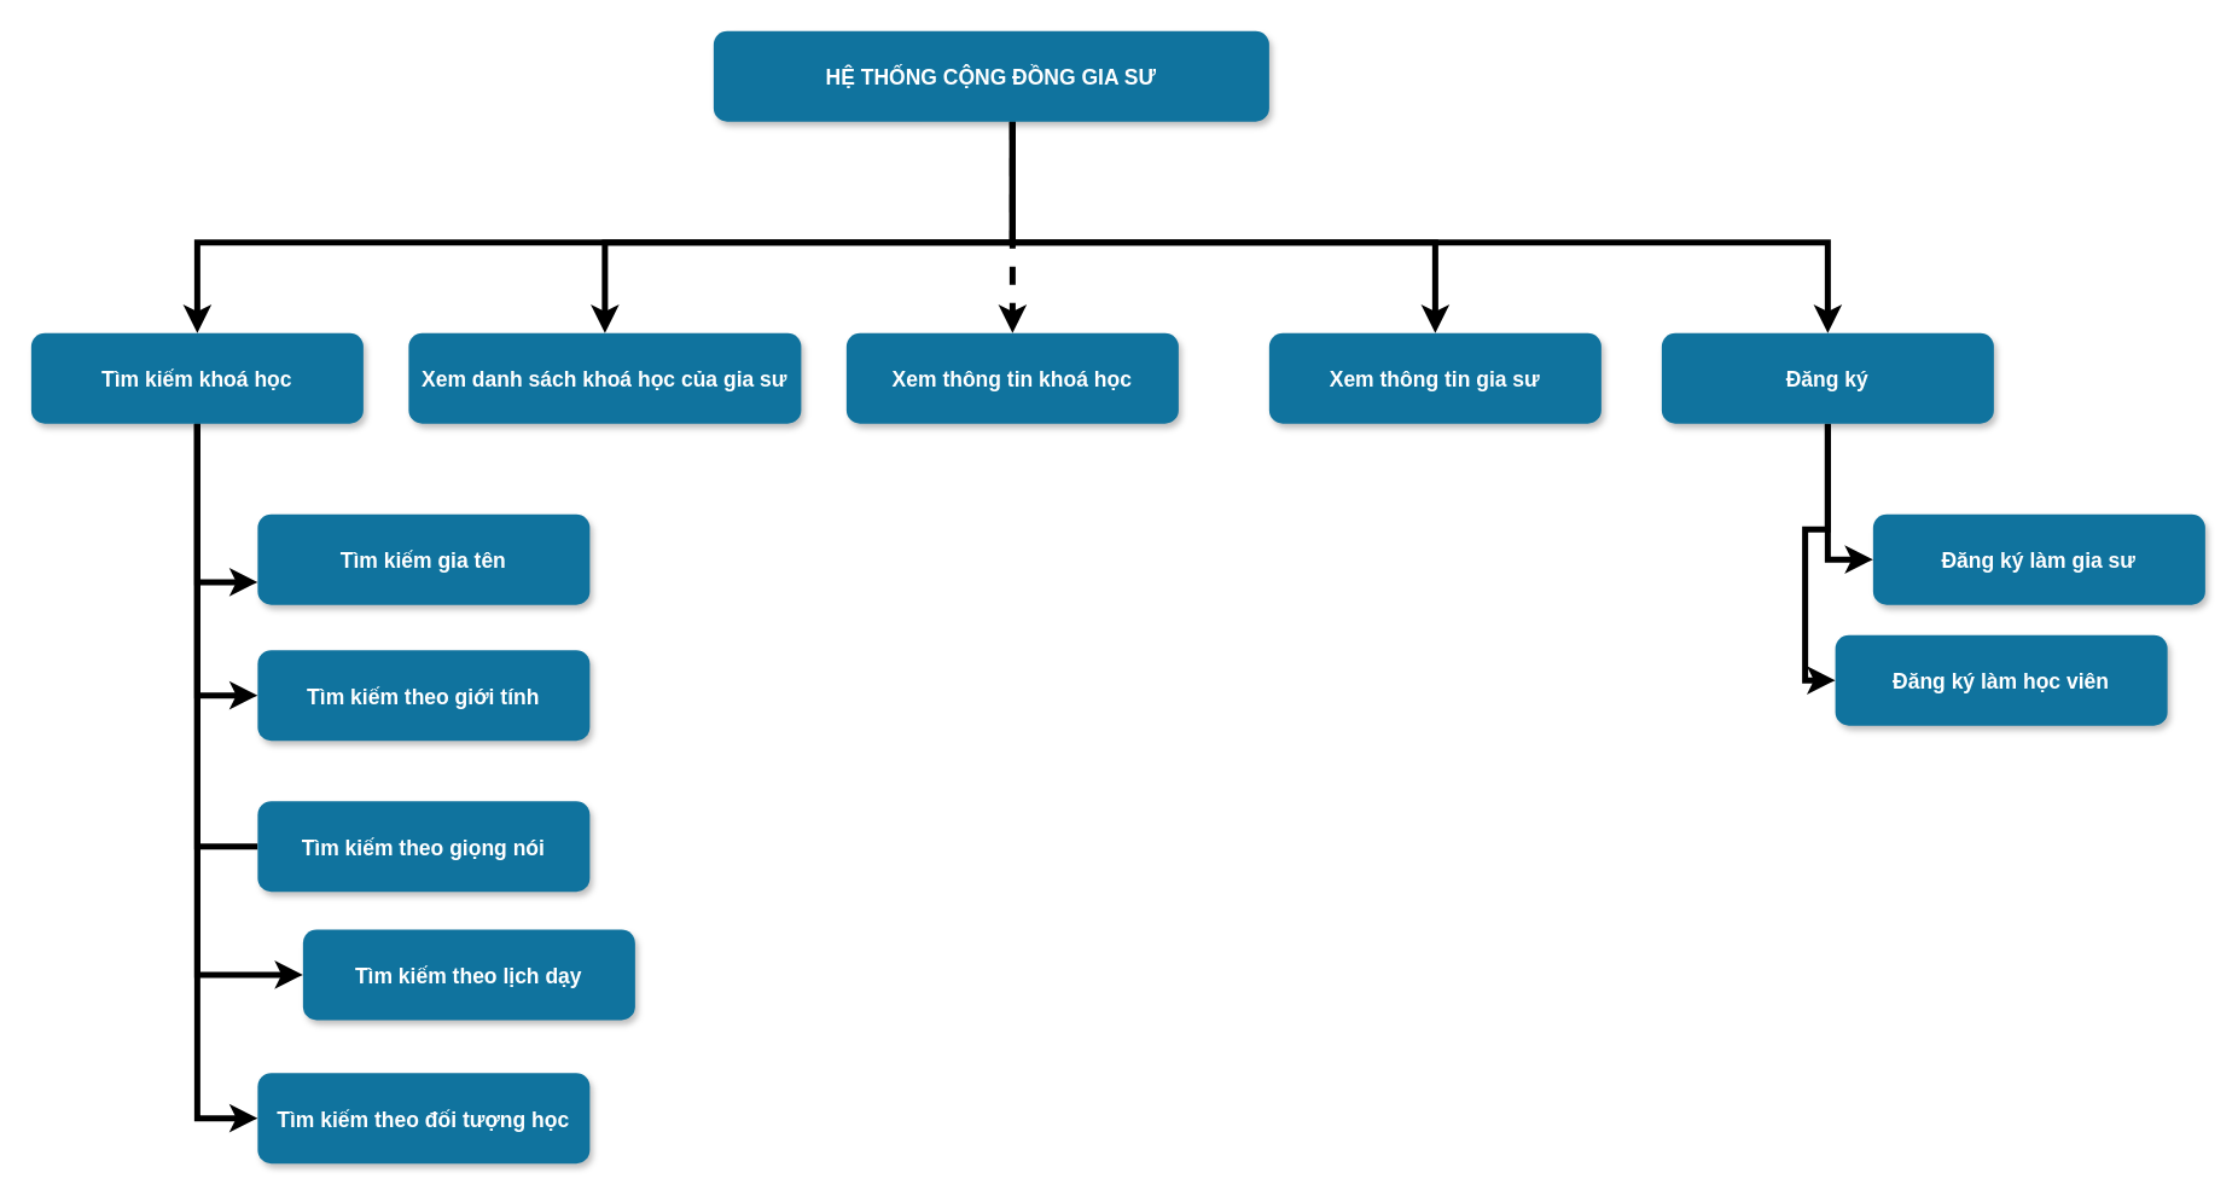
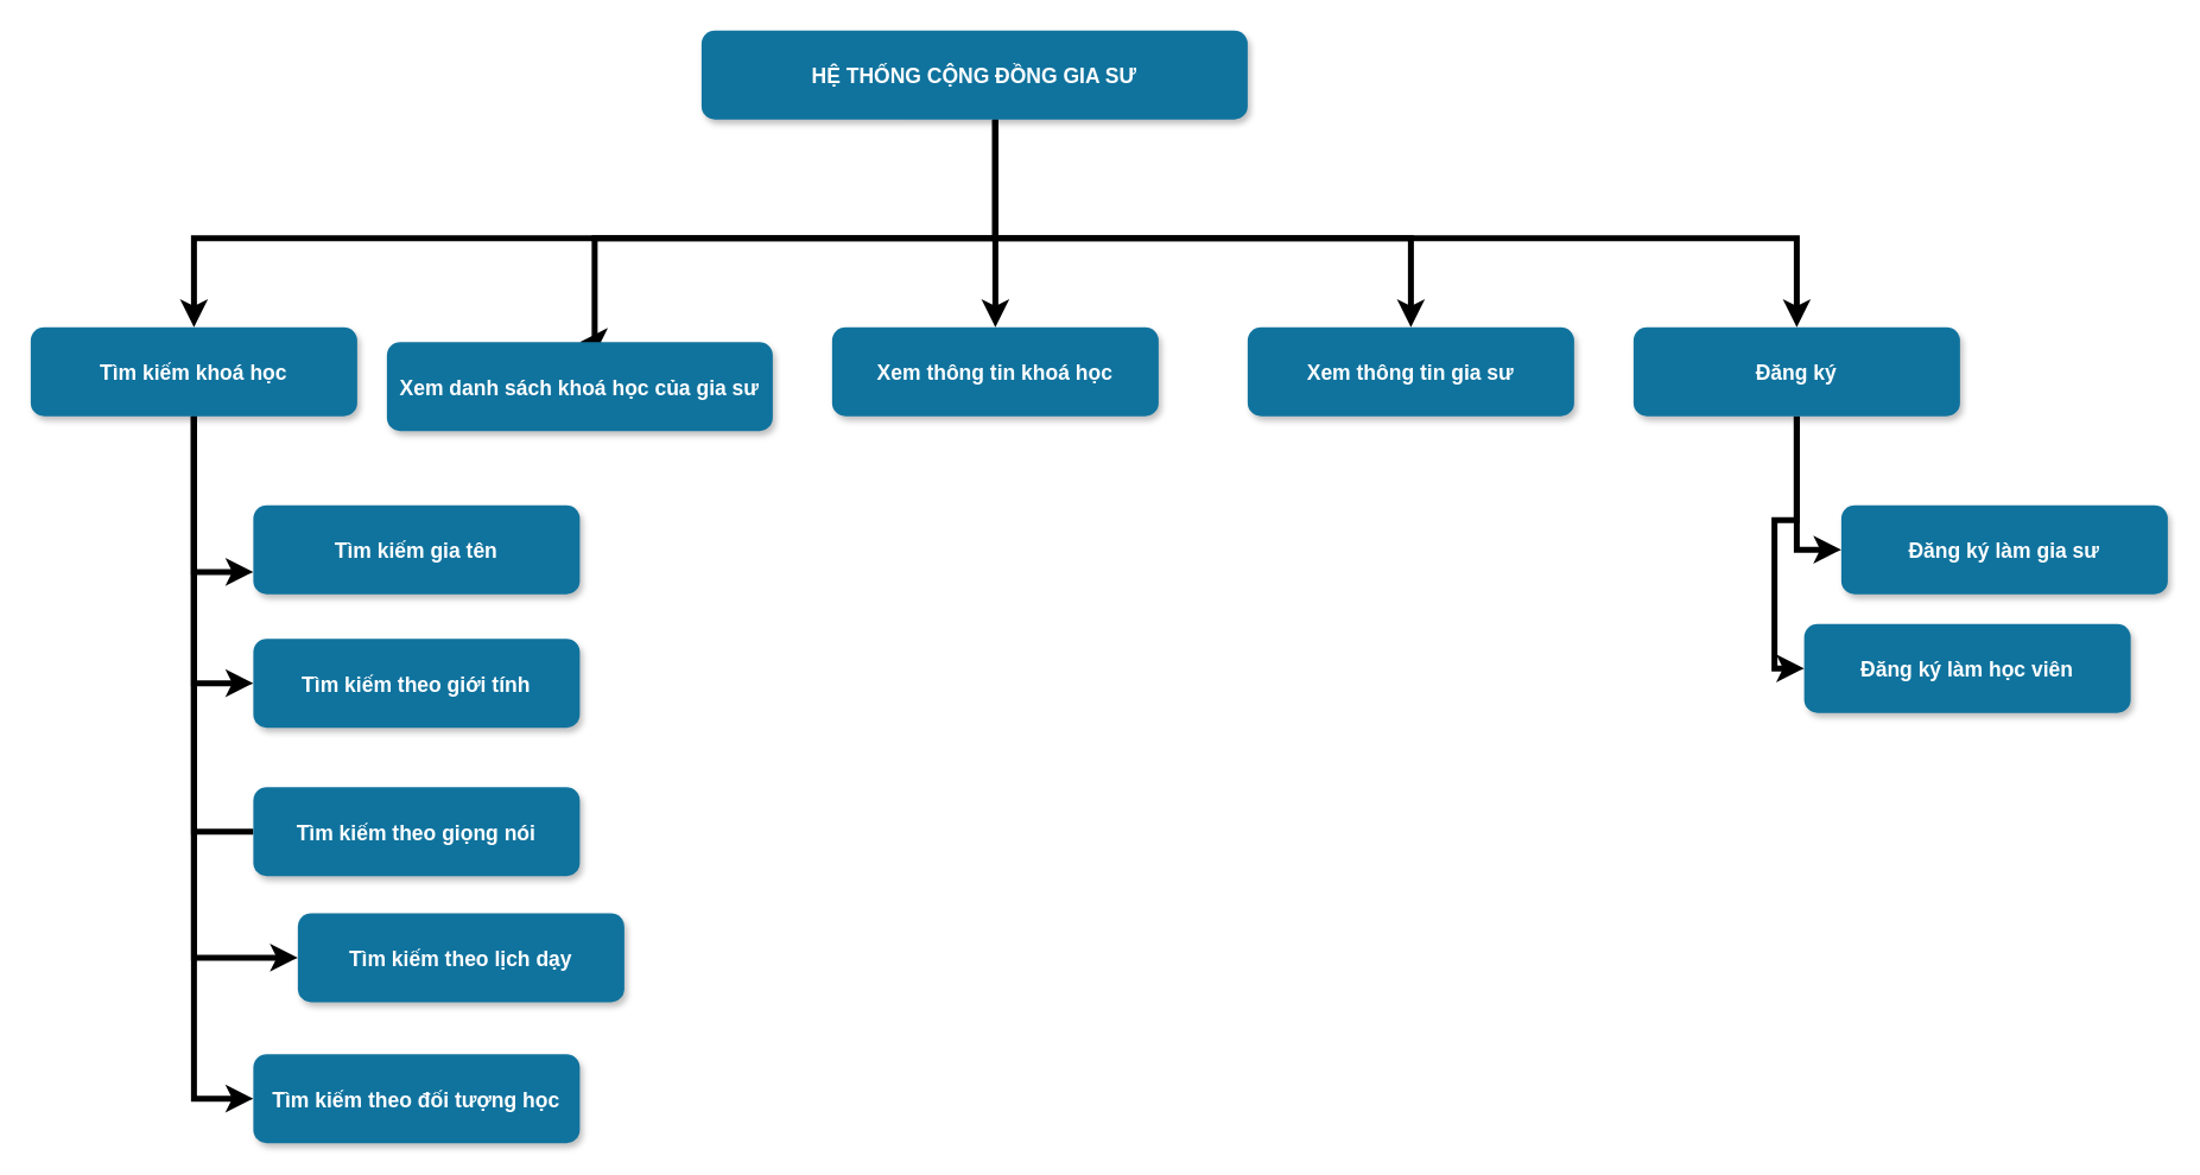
  <mxCell id="0" />
  <mxCell id="1" parent="0" />
  <mxCell id="2" style="edgeStyle=orthogonalEdgeStyle;rounded=0;orthogonalLoop=1;jettySize=auto;html=1;strokeWidth=4;" parent="1" source="7" target="14" edge="1"><mxGeometry relative="1" as="geometry"><Array as="points"><mxPoint x="670" y="160" /><mxPoint x="130" y="160" /></Array></mxGeometry></mxCell>
- <mxCell id="3" style="edgeStyle=orthogonalEdgeStyle;rounded=0;orthogonalLoop=1;jettySize=auto;html=1;strokeWidth=4;dashed=1;" parent="1" source="7" target="15" edge="1"><mxGeometry relative="1" as="geometry"><Array as="points"><mxPoint x="670" y="100" /><mxPoint x="670" y="100" /></Array></mxGeometry></mxCell>
+ <mxCell id="3" style="edgeStyle=orthogonalEdgeStyle;rounded=0;orthogonalLoop=1;jettySize=auto;html=1;strokeWidth=4;" parent="1" source="7" target="15" edge="1"><mxGeometry relative="1" as="geometry"><Array as="points"><mxPoint x="670" y="100" /><mxPoint x="670" y="100" /></Array></mxGeometry></mxCell>
  <mxCell id="4" style="edgeStyle=orthogonalEdgeStyle;rounded=0;orthogonalLoop=1;jettySize=auto;html=1;strokeColor=#000000;strokeWidth=4;" parent="1" source="7" target="16" edge="1"><mxGeometry relative="1" as="geometry"><Array as="points"><mxPoint x="670" y="160" /><mxPoint x="950" y="160" /></Array></mxGeometry></mxCell>
  <mxCell id="5" style="edgeStyle=orthogonalEdgeStyle;rounded=0;orthogonalLoop=1;jettySize=auto;html=1;entryX=0.5;entryY=0;entryDx=0;entryDy=0;strokeColor=#000000;strokeWidth=4;" parent="1" source="7" target="8" edge="1"><mxGeometry relative="1" as="geometry"><Array as="points"><mxPoint x="670" y="160" /><mxPoint x="400" y="160" /></Array></mxGeometry></mxCell>
  <mxCell id="6" style="edgeStyle=orthogonalEdgeStyle;rounded=0;orthogonalLoop=1;jettySize=auto;html=1;strokeWidth=4;" edge="1" parent="1" source="7" target="24"><mxGeometry relative="1" as="geometry"><Array as="points"><mxPoint x="670" y="160" /><mxPoint x="1210" y="160" /></Array></mxGeometry></mxCell>
  <mxCell id="7" value="HỆ THỐNG CỘNG ĐỒNG GIA SƯ" style="rounded=1;fillColor=#10739E;strokeColor=none;shadow=1;gradientColor=none;fontStyle=1;fontColor=#FFFFFF;fontSize=14;" parent="1" vertex="1"><mxGeometry x="472" y="20" width="368" height="60" as="geometry" /></mxCell>
- <mxCell id="8" value="Xem danh sách khoá học của gia sư" style="rounded=1;fillColor=#10739E;strokeColor=none;shadow=1;gradientColor=none;fontStyle=1;fontColor=#FFFFFF;fontSize=14;" parent="1" vertex="1"><mxGeometry x="270" y="220" width="260" height="60" as="geometry" /></mxCell>
+ <mxCell id="8" value="Xem danh sách khoá học của gia sư" style="rounded=1;fillColor=#10739E;strokeColor=none;shadow=1;gradientColor=none;fontStyle=1;fontColor=#FFFFFF;fontSize=14;" parent="1" vertex="1"><mxGeometry x="260" y="230" width="260" height="60" as="geometry" /></mxCell>
  <mxCell id="9" style="edgeStyle=orthogonalEdgeStyle;rounded=0;orthogonalLoop=1;jettySize=auto;html=1;entryX=0;entryY=0.75;entryDx=0;entryDy=0;strokeColor=#000000;strokeWidth=4;" parent="1" source="14" target="17" edge="1"><mxGeometry relative="1" as="geometry"><Array as="points"><mxPoint x="130" y="385" /></Array></mxGeometry></mxCell>
  <mxCell id="10" style="edgeStyle=orthogonalEdgeStyle;rounded=0;orthogonalLoop=1;jettySize=auto;html=1;entryX=0;entryY=0.5;entryDx=0;entryDy=0;strokeColor=#000000;strokeWidth=4;" parent="1" source="14" target="18" edge="1"><mxGeometry relative="1" as="geometry" /></mxCell>
  <mxCell id="11" style="edgeStyle=orthogonalEdgeStyle;rounded=0;orthogonalLoop=1;jettySize=auto;html=1;entryX=0;entryY=0.5;entryDx=0;entryDy=0;strokeColor=#000000;strokeWidth=4;endArrow=none;" parent="1" source="14" target="19" edge="1"><mxGeometry relative="1" as="geometry" /></mxCell>
  <mxCell id="12" style="edgeStyle=orthogonalEdgeStyle;rounded=0;orthogonalLoop=1;jettySize=auto;html=1;entryX=0;entryY=0.5;entryDx=0;entryDy=0;strokeColor=#000000;strokeWidth=4;" parent="1" source="14" target="20" edge="1"><mxGeometry relative="1" as="geometry" /></mxCell>
  <mxCell id="13" style="edgeStyle=orthogonalEdgeStyle;rounded=0;orthogonalLoop=1;jettySize=auto;html=1;entryX=0;entryY=0.5;entryDx=0;entryDy=0;strokeColor=#000000;strokeWidth=4;" parent="1" source="14" target="21" edge="1"><mxGeometry relative="1" as="geometry" /></mxCell>
  <mxCell id="14" value="Tìm kiếm khoá học" style="rounded=1;fillColor=#10739E;strokeColor=none;shadow=1;gradientColor=none;fontStyle=1;fontColor=#FFFFFF;fontSize=14;" parent="1" vertex="1"><mxGeometry x="20" y="220" width="220" height="60" as="geometry" /></mxCell>
  <mxCell id="15" value="Xem thông tin khoá học" style="rounded=1;fillColor=#10739E;strokeColor=none;shadow=1;gradientColor=none;fontStyle=1;fontColor=#FFFFFF;fontSize=14;" parent="1" vertex="1"><mxGeometry x="560" y="220" width="220" height="60" as="geometry" /></mxCell>
  <mxCell id="16" value="Xem thông tin gia sư" style="rounded=1;fillColor=#10739E;strokeColor=none;shadow=1;gradientColor=none;fontStyle=1;fontColor=#FFFFFF;fontSize=14;" parent="1" vertex="1"><mxGeometry x="840" y="220" width="220" height="60" as="geometry" /></mxCell>
  <mxCell id="17" value="Tìm kiếm gia tên" style="rounded=1;fillColor=#10739E;strokeColor=none;shadow=1;gradientColor=none;fontStyle=1;fontColor=#FFFFFF;fontSize=14;" parent="1" vertex="1"><mxGeometry x="170" y="340" width="220" height="60" as="geometry" /></mxCell>
  <mxCell id="18" value="Tìm kiếm theo giới tính" style="rounded=1;fillColor=#10739E;strokeColor=none;shadow=1;gradientColor=none;fontStyle=1;fontColor=#FFFFFF;fontSize=14;" parent="1" vertex="1"><mxGeometry x="170" y="430" width="220" height="60" as="geometry" /></mxCell>
  <mxCell id="19" value="Tìm kiếm theo giọng nói" style="rounded=1;fillColor=#10739E;strokeColor=none;shadow=1;gradientColor=none;fontStyle=1;fontColor=#FFFFFF;fontSize=14;" parent="1" vertex="1"><mxGeometry x="170" y="530" width="220" height="60" as="geometry" /></mxCell>
  <mxCell id="20" value="Tìm kiếm theo lịch dạy" style="rounded=1;fillColor=#10739E;strokeColor=none;shadow=1;gradientColor=none;fontStyle=1;fontColor=#FFFFFF;fontSize=14;" parent="1" vertex="1"><mxGeometry x="200" y="615" width="220" height="60" as="geometry" /></mxCell>
  <mxCell id="21" value="Tìm kiếm theo đối tượng học" style="rounded=1;fillColor=#10739E;strokeColor=none;shadow=1;gradientColor=none;fontStyle=1;fontColor=#FFFFFF;fontSize=14;" parent="1" vertex="1"><mxGeometry x="170" y="710" width="220" height="60" as="geometry" /></mxCell>
  <mxCell id="22" style="edgeStyle=orthogonalEdgeStyle;rounded=0;orthogonalLoop=1;jettySize=auto;html=1;entryX=0;entryY=0.5;entryDx=0;entryDy=0;strokeWidth=4;" edge="1" parent="1" source="24" target="26"><mxGeometry relative="1" as="geometry" /></mxCell>
  <mxCell id="23" style="edgeStyle=orthogonalEdgeStyle;rounded=0;orthogonalLoop=1;jettySize=auto;html=1;entryX=0;entryY=0.5;entryDx=0;entryDy=0;strokeWidth=4;" edge="1" parent="1" source="24" target="25"><mxGeometry relative="1" as="geometry" /></mxCell>
  <mxCell id="24" value="Đăng ký" style="rounded=1;fillColor=#10739E;strokeColor=none;shadow=1;gradientColor=none;fontStyle=1;fontColor=#FFFFFF;fontSize=14;" vertex="1" parent="1"><mxGeometry x="1100" y="220" width="220" height="60" as="geometry" /></mxCell>
  <mxCell id="25" value="Đăng ký làm học viên" style="rounded=1;fillColor=#10739E;strokeColor=none;shadow=1;gradientColor=none;fontStyle=1;fontColor=#FFFFFF;fontSize=14;" vertex="1" parent="1"><mxGeometry x="1215" y="420" width="220" height="60" as="geometry" /></mxCell>
  <mxCell id="26" value="Đăng ký làm gia sư" style="rounded=1;fillColor=#10739E;strokeColor=none;shadow=1;gradientColor=none;fontStyle=1;fontColor=#FFFFFF;fontSize=14;" vertex="1" parent="1"><mxGeometry x="1240" y="340" width="220" height="60" as="geometry" /></mxCell>
